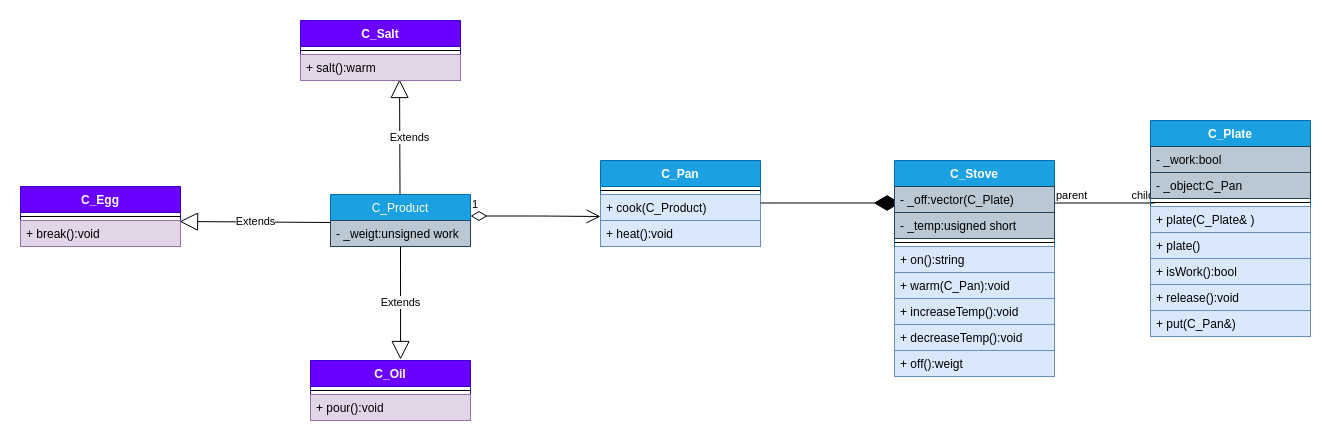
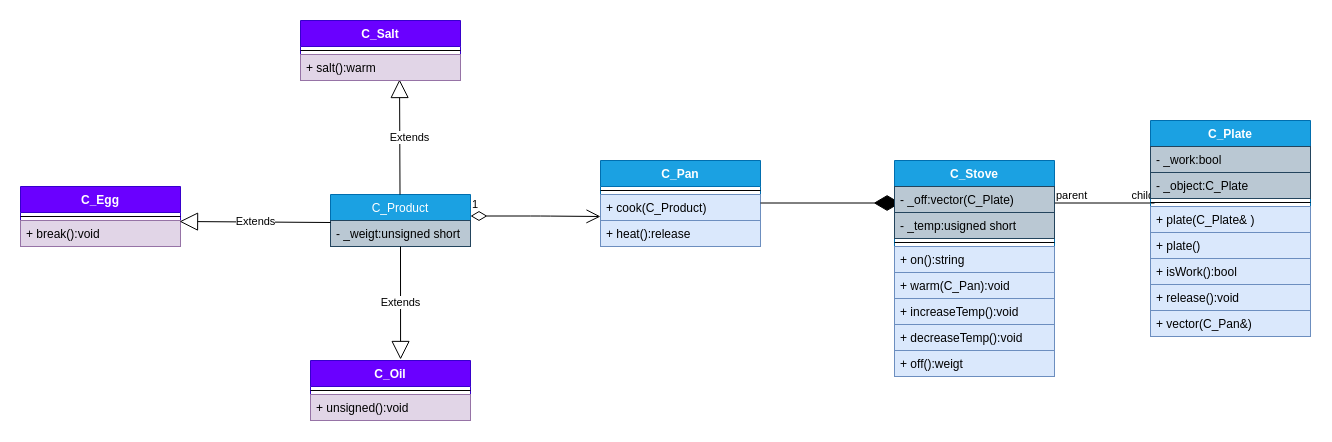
  <mxCell id="0" />
  <mxCell id="1" parent="0" />
  <mxCell id="2" value="C_Pan" style="swimlane;fontStyle=1;align=center;verticalAlign=top;childLayout=stackLayout;horizontal=1;startSize=26;horizontalStack=0;resizeParent=1;resizeParentMax=0;resizeLast=0;collapsible=1;marginBottom=0;fillColor=#1ba1e2;strokeColor=#006EAF;fontColor=#ffffff;" vertex="1" parent="1"><mxGeometry x="600" y="160" width="160" height="86" as="geometry" /></mxCell>
  <mxCell id="3" value="" style="line;strokeWidth=1;fillColor=none;align=left;verticalAlign=middle;spacingTop=-1;spacingLeft=3;spacingRight=3;rotatable=0;labelPosition=right;points=[];portConstraint=eastwest;" vertex="1" parent="2"><mxGeometry y="26" width="160" height="8" as="geometry" /></mxCell>
  <mxCell id="4" value="+ cook(C_Product)" style="text;strokeColor=#6c8ebf;fillColor=#dae8fc;align=left;verticalAlign=top;spacingLeft=4;spacingRight=4;overflow=hidden;rotatable=0;points=[[0,0.5],[1,0.5]];portConstraint=eastwest;" vertex="1" parent="2"><mxGeometry y="34" width="160" height="26" as="geometry" /></mxCell>
- <mxCell id="5" value="+ heat():void" style="text;strokeColor=#6c8ebf;fillColor=#dae8fc;align=left;verticalAlign=top;spacingLeft=4;spacingRight=4;overflow=hidden;rotatable=0;points=[[0,0.5],[1,0.5]];portConstraint=eastwest;" vertex="1" parent="2"><mxGeometry y="60" width="160" height="26" as="geometry" /></mxCell>
+ <mxCell id="5" value="+ heat():release" style="text;strokeColor=#6c8ebf;fillColor=#dae8fc;align=left;verticalAlign=top;spacingLeft=4;spacingRight=4;overflow=hidden;rotatable=0;points=[[0,0.5],[1,0.5]];portConstraint=eastwest;" vertex="1" parent="2"><mxGeometry y="60" width="160" height="26" as="geometry" /></mxCell>
  <mxCell id="6" value="" style="endArrow=none;html=1;edgeStyle=orthogonalEdgeStyle;" edge="1" parent="1"><mxGeometry relative="1" as="geometry"><mxPoint x="1054" y="202.5" as="sourcePoint" /><mxPoint x="1154" y="202.5" as="targetPoint" /></mxGeometry></mxCell>
  <mxCell id="7" value="parent" style="edgeLabel;resizable=0;html=1;align=left;verticalAlign=bottom;" connectable="0" vertex="1" parent="6"><mxGeometry x="-1" relative="1" as="geometry" /></mxCell>
  <mxCell id="8" value="child" style="edgeLabel;resizable=0;html=1;align=right;verticalAlign=bottom;" connectable="0" vertex="1" parent="6"><mxGeometry x="1" relative="1" as="geometry" /></mxCell>
  <mxCell id="9" value="1" style="endArrow=open;html=1;endSize=12;startArrow=diamondThin;startSize=14;startFill=0;edgeStyle=orthogonalEdgeStyle;align=left;verticalAlign=bottom;" edge="1" parent="1"><mxGeometry x="-1" y="3" relative="1" as="geometry"><mxPoint x="470" y="215.5" as="sourcePoint" /><mxPoint x="600" y="216" as="targetPoint" /><Array as="points"><mxPoint x="540" y="215.5" /></Array></mxGeometry></mxCell>
  <mxCell id="10" value="" style="endArrow=diamondThin;endFill=1;endSize=24;html=1;entryX=0.038;entryY=0.635;entryDx=0;entryDy=0;entryPerimeter=0;" edge="1" parent="1" target="12"><mxGeometry width="160" relative="1" as="geometry"><mxPoint x="760" y="202.5" as="sourcePoint" /><mxPoint x="880" y="202.5" as="targetPoint" /></mxGeometry></mxCell>
  <mxCell id="11" value="C_Stove" style="swimlane;fontStyle=1;align=center;verticalAlign=top;childLayout=stackLayout;horizontal=1;startSize=26;horizontalStack=0;resizeParent=1;resizeParentMax=0;resizeLast=0;collapsible=1;marginBottom=0;fillColor=#1ba1e2;strokeColor=#006EAF;fontColor=#ffffff;" vertex="1" parent="1"><mxGeometry x="894" y="160" width="160" height="216" as="geometry" /></mxCell>
  <mxCell id="12" value="- _off:vector(C_Plate)" style="text;strokeColor=#23445d;fillColor=#bac8d3;align=left;verticalAlign=top;spacingLeft=4;spacingRight=4;overflow=hidden;rotatable=0;points=[[0,0.5],[1,0.5]];portConstraint=eastwest;" vertex="1" parent="11"><mxGeometry y="26" width="160" height="26" as="geometry" /></mxCell>
  <mxCell id="13" value="- _temp:usigned short" style="text;strokeColor=#23445d;fillColor=#bac8d3;align=left;verticalAlign=top;spacingLeft=4;spacingRight=4;overflow=hidden;rotatable=0;points=[[0,0.5],[1,0.5]];portConstraint=eastwest;" vertex="1" parent="11"><mxGeometry y="52" width="160" height="26" as="geometry" /></mxCell>
  <mxCell id="14" value="" style="line;strokeWidth=1;fillColor=none;align=left;verticalAlign=middle;spacingTop=-1;spacingLeft=3;spacingRight=3;rotatable=0;labelPosition=right;points=[];portConstraint=eastwest;" vertex="1" parent="11"><mxGeometry y="78" width="160" height="8" as="geometry" /></mxCell>
  <mxCell id="15" value="+ on():string" style="text;strokeColor=#6c8ebf;fillColor=#dae8fc;align=left;verticalAlign=top;spacingLeft=4;spacingRight=4;overflow=hidden;rotatable=0;points=[[0,0.5],[1,0.5]];portConstraint=eastwest;" vertex="1" parent="11"><mxGeometry y="86" width="160" height="26" as="geometry" /></mxCell>
  <mxCell id="16" value="+ warm(C_Pan):void" style="text;strokeColor=#6c8ebf;fillColor=#dae8fc;align=left;verticalAlign=top;spacingLeft=4;spacingRight=4;overflow=hidden;rotatable=0;points=[[0,0.5],[1,0.5]];portConstraint=eastwest;" vertex="1" parent="11"><mxGeometry y="112" width="160" height="26" as="geometry" /></mxCell>
  <mxCell id="17" value="+ increaseTemp():void" style="text;strokeColor=#6c8ebf;fillColor=#dae8fc;align=left;verticalAlign=top;spacingLeft=4;spacingRight=4;overflow=hidden;rotatable=0;points=[[0,0.5],[1,0.5]];portConstraint=eastwest;" vertex="1" parent="11"><mxGeometry y="138" width="160" height="26" as="geometry" /></mxCell>
  <mxCell id="18" value="+ decreaseTemp():void" style="text;strokeColor=#6c8ebf;fillColor=#dae8fc;align=left;verticalAlign=top;spacingLeft=4;spacingRight=4;overflow=hidden;rotatable=0;points=[[0,0.5],[1,0.5]];portConstraint=eastwest;" vertex="1" parent="11"><mxGeometry y="164" width="160" height="26" as="geometry" /></mxCell>
  <mxCell id="19" value="+ off():weigt" style="text;strokeColor=#6c8ebf;fillColor=#dae8fc;align=left;verticalAlign=top;spacingLeft=4;spacingRight=4;overflow=hidden;rotatable=0;points=[[0,0.5],[1,0.5]];portConstraint=eastwest;" vertex="1" parent="11"><mxGeometry y="190" width="160" height="26" as="geometry" /></mxCell>
  <mxCell id="20" value="C_Product" style="swimlane;fontStyle=0;childLayout=stackLayout;horizontal=1;startSize=26;fillColor=#1ba1e2;horizontalStack=0;resizeParent=1;resizeParentMax=0;resizeLast=0;collapsible=1;marginBottom=0;strokeColor=#006EAF;fontColor=#ffffff;" vertex="1" parent="1"><mxGeometry x="330" y="194" width="140" height="52" as="geometry" /></mxCell>
  <mxCell id="21" value="Extends" style="endArrow=block;endSize=16;endFill=0;html=1;entryX=0.619;entryY=0.962;entryDx=0;entryDy=0;entryPerimeter=0;" edge="1" parent="20" target="28"><mxGeometry x="-0.009" y="-10" width="160" relative="1" as="geometry"><mxPoint x="69.5" as="sourcePoint" /><mxPoint x="69.58" y="112.98" as="targetPoint" /><mxPoint as="offset" /></mxGeometry></mxCell>
- <mxCell id="22" value="- _weigt:unsigned work" style="text;strokeColor=#23445d;fillColor=#bac8d3;align=left;verticalAlign=top;spacingLeft=4;spacingRight=4;overflow=hidden;rotatable=0;points=[[0,0.5],[1,0.5]];portConstraint=eastwest;" vertex="1" parent="20"><mxGeometry y="26" width="140" height="26" as="geometry" /></mxCell>
+ <mxCell id="22" value="- _weigt:unsigned short" style="text;strokeColor=#23445d;fillColor=#bac8d3;align=left;verticalAlign=top;spacingLeft=4;spacingRight=4;overflow=hidden;rotatable=0;points=[[0,0.5],[1,0.5]];portConstraint=eastwest;" vertex="1" parent="20"><mxGeometry y="26" width="140" height="26" as="geometry" /></mxCell>
  <mxCell id="23" value="C_Oil" style="swimlane;fontStyle=1;align=center;verticalAlign=top;childLayout=stackLayout;horizontal=1;startSize=26;horizontalStack=0;resizeParent=1;resizeParentMax=0;resizeLast=0;collapsible=1;marginBottom=0;fillColor=#6a00ff;strokeColor=#3700CC;fontColor=#ffffff;" vertex="1" parent="1"><mxGeometry x="310" y="360" width="160" height="60" as="geometry" /></mxCell>
  <mxCell id="24" value="" style="line;strokeWidth=1;fillColor=none;align=left;verticalAlign=middle;spacingTop=-1;spacingLeft=3;spacingRight=3;rotatable=0;labelPosition=right;points=[];portConstraint=eastwest;" vertex="1" parent="23"><mxGeometry y="26" width="160" height="8" as="geometry" /></mxCell>
- <mxCell id="25" value="+ pour():void" style="text;strokeColor=#9673a6;fillColor=#e1d5e7;align=left;verticalAlign=top;spacingLeft=4;spacingRight=4;overflow=hidden;rotatable=0;points=[[0,0.5],[1,0.5]];portConstraint=eastwest;" vertex="1" parent="23"><mxGeometry y="34" width="160" height="26" as="geometry" /></mxCell>
+ <mxCell id="25" value="+ unsigned():void" style="text;strokeColor=#9673a6;fillColor=#e1d5e7;align=left;verticalAlign=top;spacingLeft=4;spacingRight=4;overflow=hidden;rotatable=0;points=[[0,0.5],[1,0.5]];portConstraint=eastwest;" vertex="1" parent="23"><mxGeometry y="34" width="160" height="26" as="geometry" /></mxCell>
  <mxCell id="26" value="C_Salt" style="swimlane;fontStyle=1;align=center;verticalAlign=top;childLayout=stackLayout;horizontal=1;startSize=26;horizontalStack=0;resizeParent=1;resizeParentMax=0;resizeLast=0;collapsible=1;marginBottom=0;fillColor=#6a00ff;strokeColor=#3700CC;fontColor=#ffffff;" vertex="1" parent="1"><mxGeometry x="300" y="20" width="160" height="60" as="geometry" /></mxCell>
  <mxCell id="27" value="" style="line;strokeWidth=1;fillColor=none;align=left;verticalAlign=middle;spacingTop=-1;spacingLeft=3;spacingRight=3;rotatable=0;labelPosition=right;points=[];portConstraint=eastwest;" vertex="1" parent="26"><mxGeometry y="26" width="160" height="8" as="geometry" /></mxCell>
  <mxCell id="28" value="+ salt():warm" style="text;strokeColor=#9673a6;fillColor=#e1d5e7;align=left;verticalAlign=top;spacingLeft=4;spacingRight=4;overflow=hidden;rotatable=0;points=[[0,0.5],[1,0.5]];portConstraint=eastwest;" vertex="1" parent="26"><mxGeometry y="34" width="160" height="26" as="geometry" /></mxCell>
  <mxCell id="29" value="C_Egg" style="swimlane;fontStyle=1;align=center;verticalAlign=top;childLayout=stackLayout;horizontal=1;startSize=26;horizontalStack=0;resizeParent=1;resizeParentMax=0;resizeLast=0;collapsible=1;marginBottom=0;fillColor=#6a00ff;strokeColor=#3700CC;fontColor=#ffffff;" vertex="1" parent="1"><mxGeometry x="20" y="186" width="160" height="60" as="geometry" /></mxCell>
  <mxCell id="30" value="" style="line;strokeWidth=1;fillColor=none;align=left;verticalAlign=middle;spacingTop=-1;spacingLeft=3;spacingRight=3;rotatable=0;labelPosition=right;points=[];portConstraint=eastwest;" vertex="1" parent="29"><mxGeometry y="26" width="160" height="8" as="geometry" /></mxCell>
  <mxCell id="31" value="+ break():void" style="text;strokeColor=#9673a6;fillColor=#e1d5e7;align=left;verticalAlign=top;spacingLeft=4;spacingRight=4;overflow=hidden;rotatable=0;points=[[0,0.5],[1,0.5]];portConstraint=eastwest;" vertex="1" parent="29"><mxGeometry y="34" width="160" height="26" as="geometry" /></mxCell>
  <mxCell id="32" value="Extends" style="endArrow=block;endSize=16;endFill=0;html=1;entryX=0.563;entryY=-0.017;entryDx=0;entryDy=0;entryPerimeter=0;" edge="1" parent="1" target="23"><mxGeometry width="160" relative="1" as="geometry"><mxPoint x="400" y="246" as="sourcePoint" /><mxPoint x="560" y="246" as="targetPoint" /></mxGeometry></mxCell>
  <mxCell id="33" value="Extends" style="endArrow=block;endSize=16;endFill=0;html=1;entryX=0.994;entryY=0.038;entryDx=0;entryDy=0;entryPerimeter=0;" edge="1" parent="1" target="31"><mxGeometry width="160" relative="1" as="geometry"><mxPoint x="330" y="222" as="sourcePoint" /><mxPoint x="330.08" y="334.98" as="targetPoint" /></mxGeometry></mxCell>
  <mxCell id="34" value="C_Plate" style="swimlane;fontStyle=1;align=center;verticalAlign=top;childLayout=stackLayout;horizontal=1;startSize=26;horizontalStack=0;resizeParent=1;resizeParentMax=0;resizeLast=0;collapsible=1;marginBottom=0;fillColor=#1ba1e2;strokeColor=#006EAF;fontColor=#ffffff;" vertex="1" parent="1"><mxGeometry x="1150" y="120" width="160" height="216" as="geometry" /></mxCell>
  <mxCell id="35" value="- _work:bool" style="text;strokeColor=#23445d;fillColor=#bac8d3;align=left;verticalAlign=top;spacingLeft=4;spacingRight=4;overflow=hidden;rotatable=0;points=[[0,0.5],[1,0.5]];portConstraint=eastwest;" vertex="1" parent="34"><mxGeometry y="26" width="160" height="26" as="geometry" /></mxCell>
- <mxCell id="36" value="- _object:C_Pan" style="text;strokeColor=#23445d;fillColor=#bac8d3;align=left;verticalAlign=top;spacingLeft=4;spacingRight=4;overflow=hidden;rotatable=0;points=[[0,0.5],[1,0.5]];portConstraint=eastwest;" vertex="1" parent="34"><mxGeometry y="52" width="160" height="26" as="geometry" /></mxCell>
+ <mxCell id="36" value="- _object:C_Plate" style="text;strokeColor=#23445d;fillColor=#bac8d3;align=left;verticalAlign=top;spacingLeft=4;spacingRight=4;overflow=hidden;rotatable=0;points=[[0,0.5],[1,0.5]];portConstraint=eastwest;" vertex="1" parent="34"><mxGeometry y="52" width="160" height="26" as="geometry" /></mxCell>
  <mxCell id="37" value="" style="line;strokeWidth=1;fillColor=none;align=left;verticalAlign=middle;spacingTop=-1;spacingLeft=3;spacingRight=3;rotatable=0;labelPosition=right;points=[];portConstraint=eastwest;" vertex="1" parent="34"><mxGeometry y="78" width="160" height="8" as="geometry" /></mxCell>
  <mxCell id="38" value="+ plate(C_Plate&amp; )" style="text;strokeColor=#6c8ebf;fillColor=#dae8fc;align=left;verticalAlign=top;spacingLeft=4;spacingRight=4;overflow=hidden;rotatable=0;points=[[0,0.5],[1,0.5]];portConstraint=eastwest;" vertex="1" parent="34"><mxGeometry y="86" width="160" height="26" as="geometry" /></mxCell>
  <mxCell id="39" value="+ plate()" style="text;strokeColor=#6c8ebf;fillColor=#dae8fc;align=left;verticalAlign=top;spacingLeft=4;spacingRight=4;overflow=hidden;rotatable=0;points=[[0,0.5],[1,0.5]];portConstraint=eastwest;" vertex="1" parent="34"><mxGeometry y="112" width="160" height="26" as="geometry" /></mxCell>
  <mxCell id="40" value="+ isWork():bool" style="text;strokeColor=#6c8ebf;fillColor=#dae8fc;align=left;verticalAlign=top;spacingLeft=4;spacingRight=4;overflow=hidden;rotatable=0;points=[[0,0.5],[1,0.5]];portConstraint=eastwest;" vertex="1" parent="34"><mxGeometry y="138" width="160" height="26" as="geometry" /></mxCell>
  <mxCell id="41" value="+ release():void" style="text;strokeColor=#6c8ebf;fillColor=#dae8fc;align=left;verticalAlign=top;spacingLeft=4;spacingRight=4;overflow=hidden;rotatable=0;points=[[0,0.5],[1,0.5]];portConstraint=eastwest;" vertex="1" parent="34"><mxGeometry y="164" width="160" height="26" as="geometry" /></mxCell>
- <mxCell id="42" value="+ put(C_Pan&amp;)" style="text;strokeColor=#6c8ebf;fillColor=#dae8fc;align=left;verticalAlign=top;spacingLeft=4;spacingRight=4;overflow=hidden;rotatable=0;points=[[0,0.5],[1,0.5]];portConstraint=eastwest;" vertex="1" parent="34"><mxGeometry y="190" width="160" height="26" as="geometry" /></mxCell>
+ <mxCell id="42" value="+ vector(C_Pan&amp;)" style="text;strokeColor=#6c8ebf;fillColor=#dae8fc;align=left;verticalAlign=top;spacingLeft=4;spacingRight=4;overflow=hidden;rotatable=0;points=[[0,0.5],[1,0.5]];portConstraint=eastwest;" vertex="1" parent="34"><mxGeometry y="190" width="160" height="26" as="geometry" /></mxCell>
